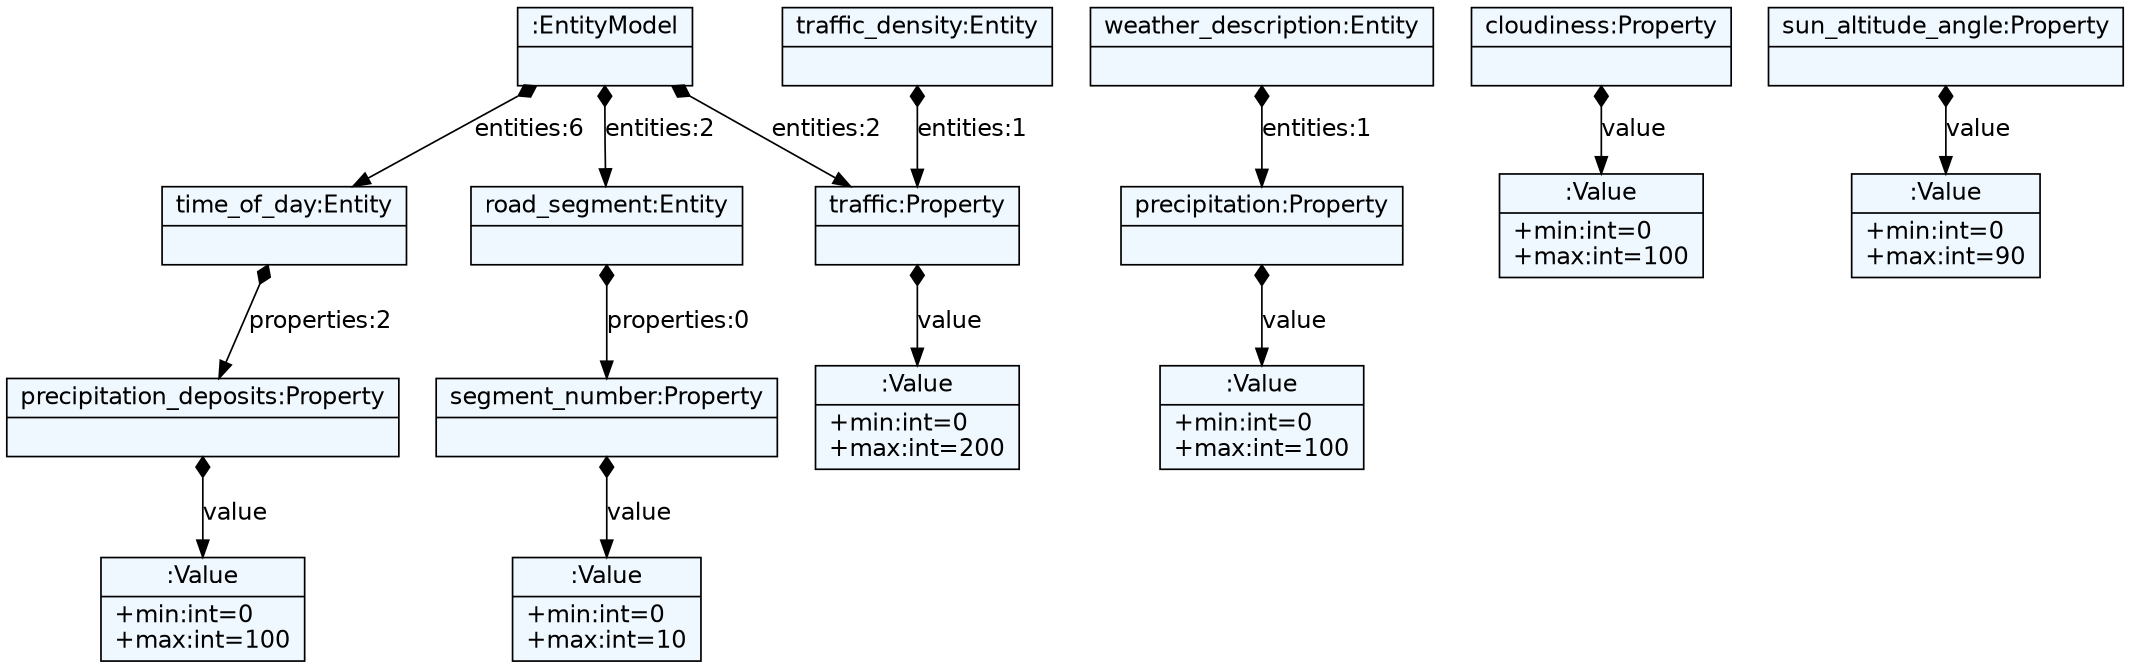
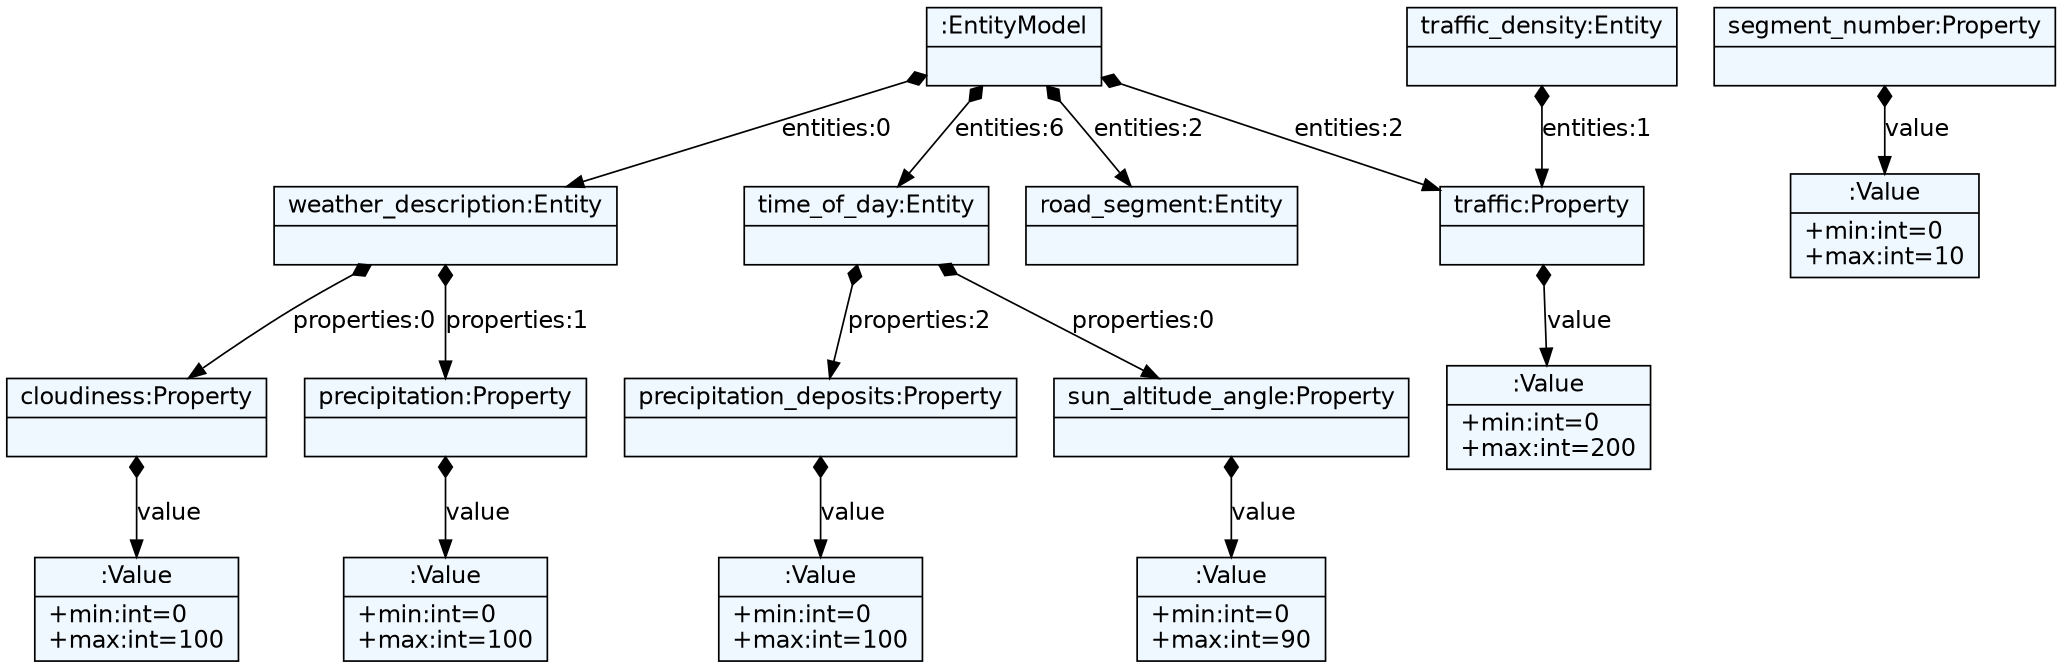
  digraph {
    fontname="DejaVu Sans"
    fontsize=8
    nodesep=0.3
    node [fillcolor=aliceblue fontname="DejaVu Sans" shape=record style=filled]
    edge [arrowtail=diamond dir=both fontname="DejaVu Sans"]
    n1 [label="{:EntityModel|}"]
    n2 [label="{weather_description:Entity|}"]
    n3 [label="{time_of_day:Entity|}"]
    n4 [label="{road_segment:Entity|}"]
    n5 [label="{traffic:Property|}"]
    n6 [label="{cloudiness:Property|}"]
    n7 [label="{precipitation:Property|}"]
    n8 [label="{precipitation_deposits:Property|}"]
    n9 [label="{sun_altitude_angle:Property|}"]
    n10 [label="{traffic_density:Entity|}"]
    n11 [label="{segment_number:Property|}"]
    n12 [label="{:Value|+min:int=0\l+max:int=100\l}"]
    n13 [label="{:Value|+min:int=0\l+max:int=100\l}"]
    n14 [label="{:Value|+min:int=0\l+max:int=100\l}"]
    n15 [label="{:Value|+min:int=0\l+max:int=90\l}"]
    n16 [label="{:Value|+min:int=0\l+max:int=200\l}"]
    n17 [label="{:Value|+min:int=0\l+max:int=10\l}"]
+   n1 -> n2 [label="entities:0"]
    n1 -> n3 [label="entities:6"]
    n1 -> n4 [label="entities:2"]
    n1 -> n5 [label="entities:2"]
-   n2 -> n7 [label="entities:1"]
+   n2 -> n6 [label="properties:0"]
+   n2 -> n7 [label="properties:1"]
    n3 -> n8 [label="properties:2"]
-   n4 -> n11 [label="properties:0"]
+   n3 -> n9 [label="properties:0"]
    n5 -> n16 [label=value]
    n6 -> n12 [label=value]
    n7 -> n13 [label=value]
    n8 -> n14 [label=value]
    n9 -> n15 [label=value]
    n10 -> n5 [label="entities:1"]
    n11 -> n17 [label=value]
  }
